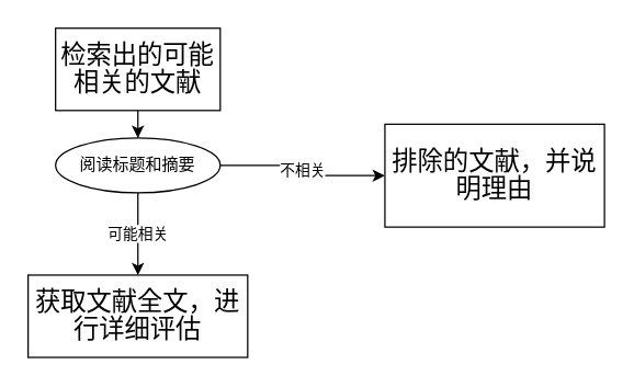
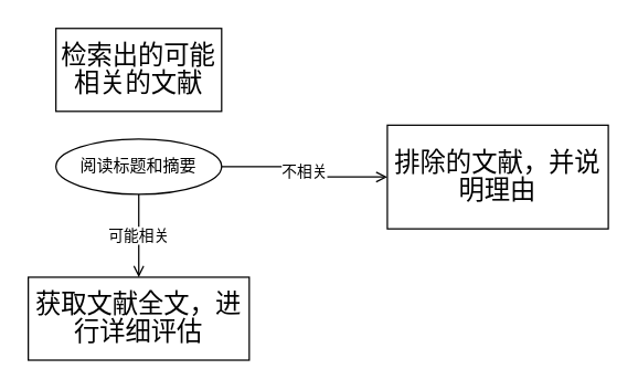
  <mxCell id="0" />
  <mxCell id="1" parent="0" />
- <mxCell id="2" style="edgeStyle=orthogonalEdgeStyle;rounded=0;orthogonalLoop=1;jettySize=auto;html=1;entryX=0.5;entryY=0;entryDx=0;entryDy=0;" edge="1" parent="1" source="3" target="6"><mxGeometry relative="1" as="geometry" /></mxCell>
  <mxCell id="3" value="&lt;span style=&quot;font-size: 14pt ; line-height: 19.973px ; letter-spacing: -0.05pt&quot;&gt;检索出的可能相关的文献&lt;/span&gt;&lt;span style=&quot;font-size: medium&quot;&gt;&lt;/span&gt;" style="rounded=0;whiteSpace=wrap;html=1;" vertex="1" parent="1"><mxGeometry x="40" y="20" width="120" height="60" as="geometry" /></mxCell>
- <mxCell id="4" value="可能相关" style="edgeStyle=orthogonalEdgeStyle;rounded=0;orthogonalLoop=1;jettySize=auto;html=1;entryX=0.5;entryY=0;entryDx=0;entryDy=0;" edge="1" parent="1" source="6" target="7"><mxGeometry relative="1" as="geometry" /></mxCell>
- <mxCell id="5" value="不相关" style="edgeStyle=orthogonalEdgeStyle;rounded=0;orthogonalLoop=1;jettySize=auto;html=1;entryX=0;entryY=0.5;entryDx=0;entryDy=0;" edge="1" parent="1" source="6" target="8"><mxGeometry relative="1" as="geometry" /></mxCell>
+ <mxCell id="4" value="可能相关" style="edgeStyle=orthogonalEdgeStyle;rounded=0;orthogonalLoop=1;jettySize=auto;html=1;entryX=0.5;entryY=0;entryDx=0;entryDy=0;endArrow=open;" edge="1" parent="1" source="6" target="7"><mxGeometry relative="1" as="geometry" /></mxCell>
+ <mxCell id="5" value="不相关" style="edgeStyle=orthogonalEdgeStyle;rounded=0;orthogonalLoop=1;jettySize=auto;html=1;entryX=0;entryY=0.5;entryDx=0;entryDy=0;endArrow=open;" edge="1" parent="1" source="6" target="8"><mxGeometry relative="1" as="geometry" /></mxCell>
  <mxCell id="6" value="阅读标题和摘要" style="ellipse;whiteSpace=wrap;html=1;" vertex="1" parent="1"><mxGeometry x="40" y="100" width="120" height="40" as="geometry" /></mxCell>
  <mxCell id="7" value="&lt;span style=&quot;font-size: 14pt ; line-height: 19.973px ; letter-spacing: -0.05pt&quot;&gt;获取文献全文，进行详细评估&lt;/span&gt;&lt;span style=&quot;font-size: medium&quot;&gt;&lt;/span&gt;" style="rounded=0;whiteSpace=wrap;html=1;" vertex="1" parent="1"><mxGeometry x="20" y="200" width="160" height="60" as="geometry" /></mxCell>
  <mxCell id="8" value="&lt;span style=&quot;font-size: 14pt ; line-height: 19.973px ; letter-spacing: -0.05pt&quot;&gt;排除的文献，并说明理由&lt;/span&gt;&lt;span style=&quot;font-size: medium&quot;&gt;&lt;/span&gt;" style="rounded=0;whiteSpace=wrap;html=1;" vertex="1" parent="1"><mxGeometry x="280" y="90" width="160" height="75" as="geometry" /></mxCell>
